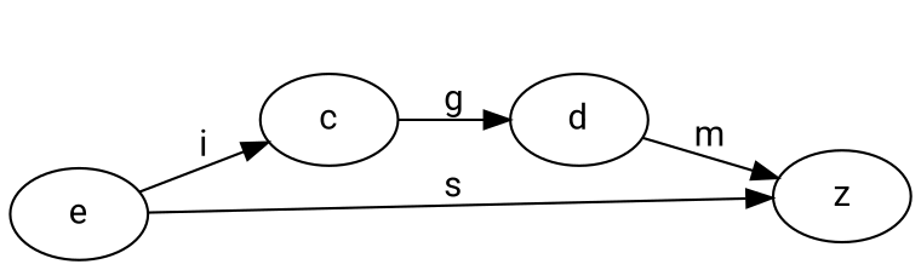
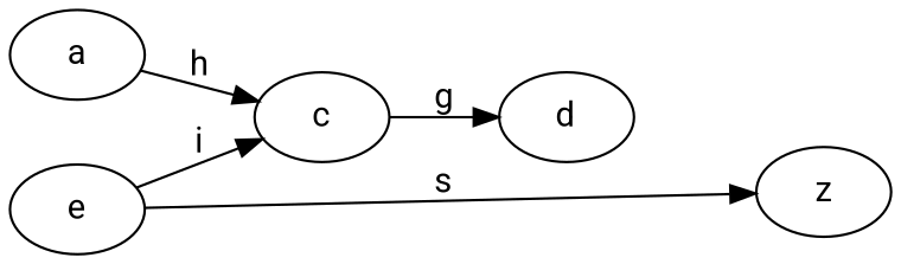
  digraph {
    fontname=Roboto
    rankdir=LR
    node [fontname=Roboto]
    edge [fontname=Roboto]
+   a
    c
    d
    z
    e
+   a -> c [label=h]
    c -> d [label=g]
-   d -> z [label=m]
    e -> c [label=i]
    e -> z [label=s]
  }
